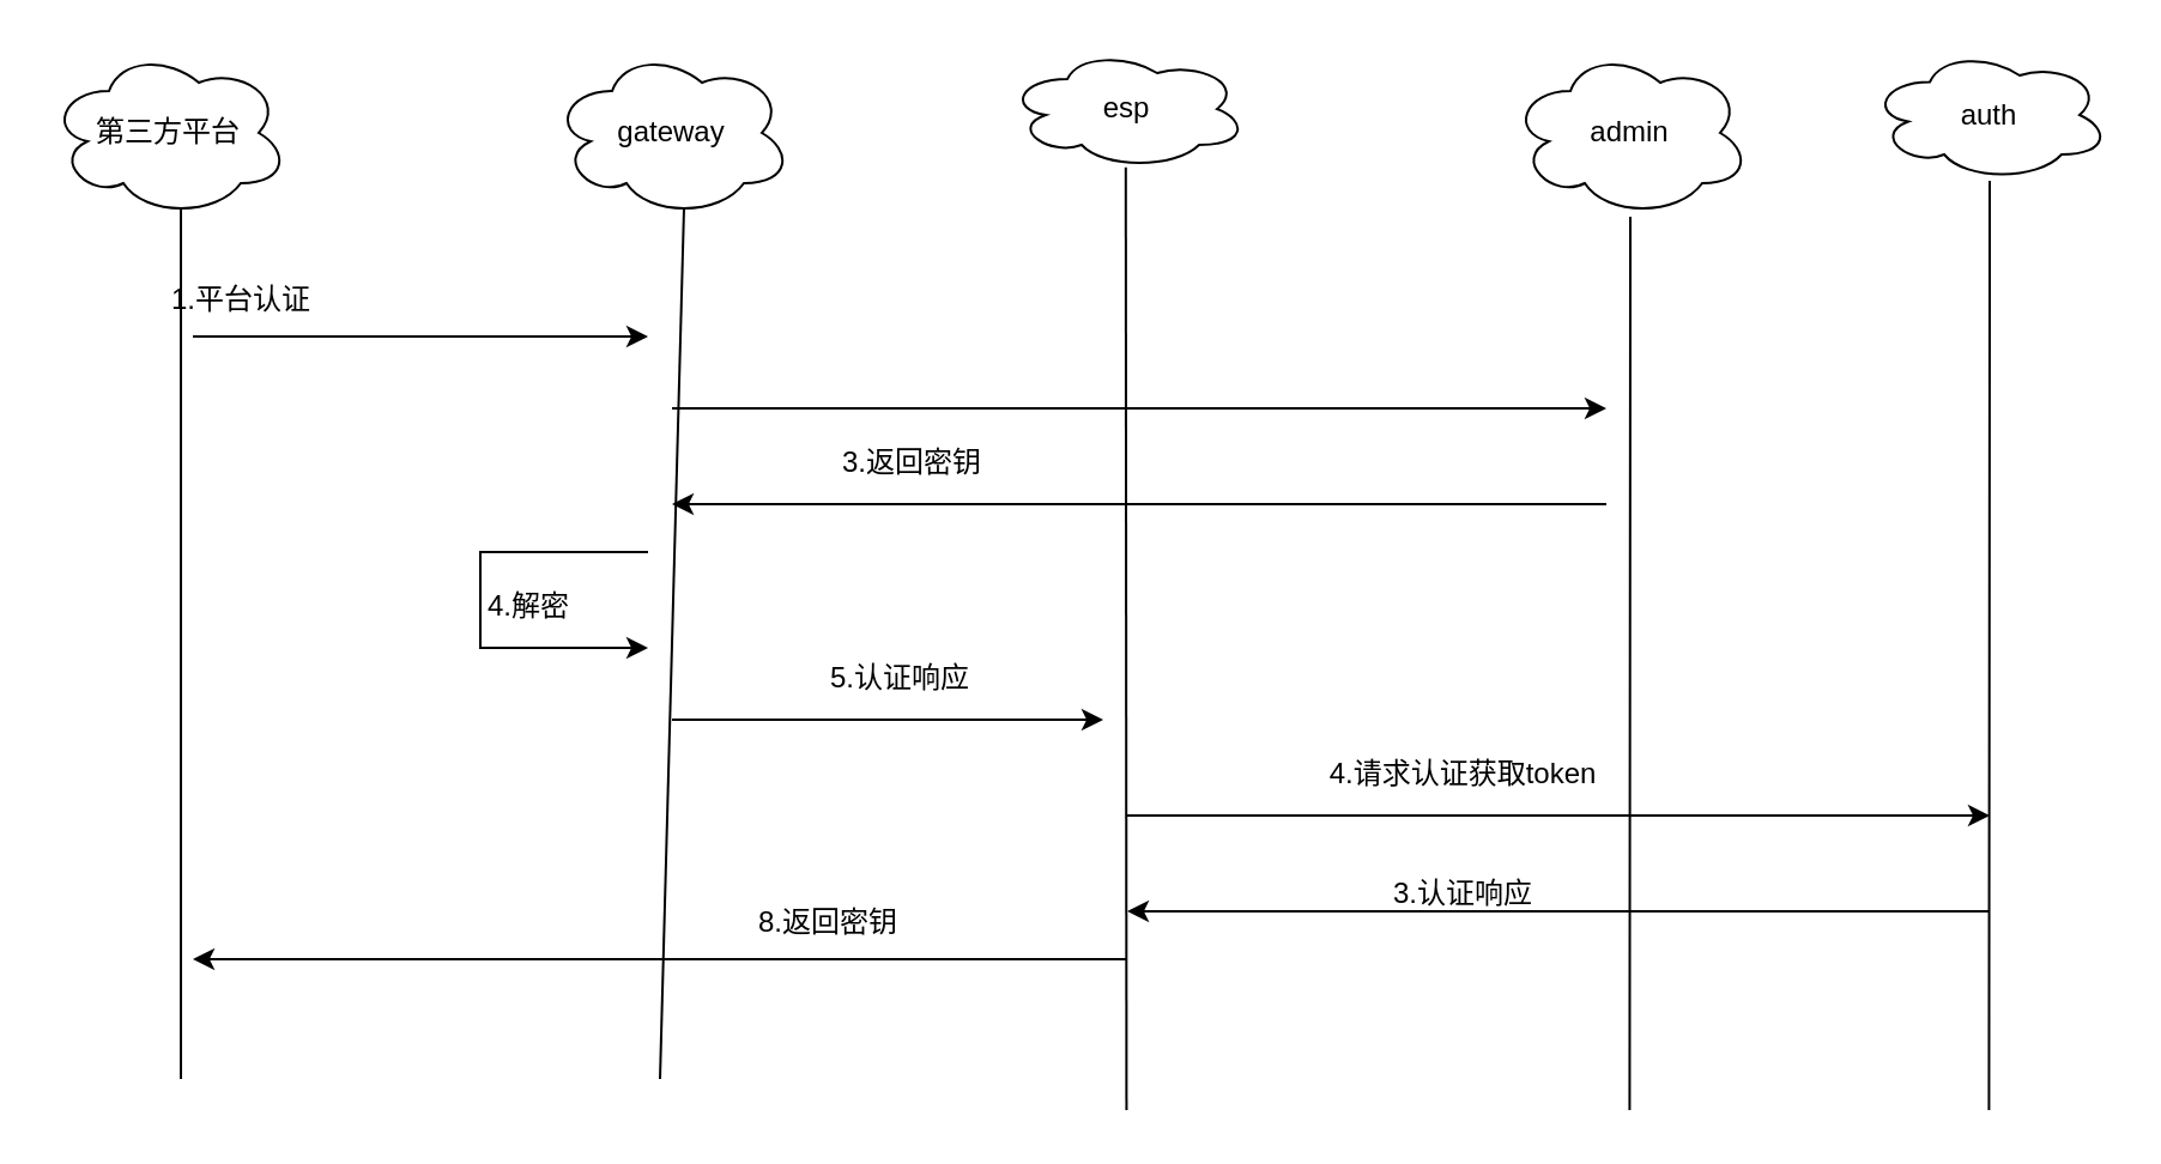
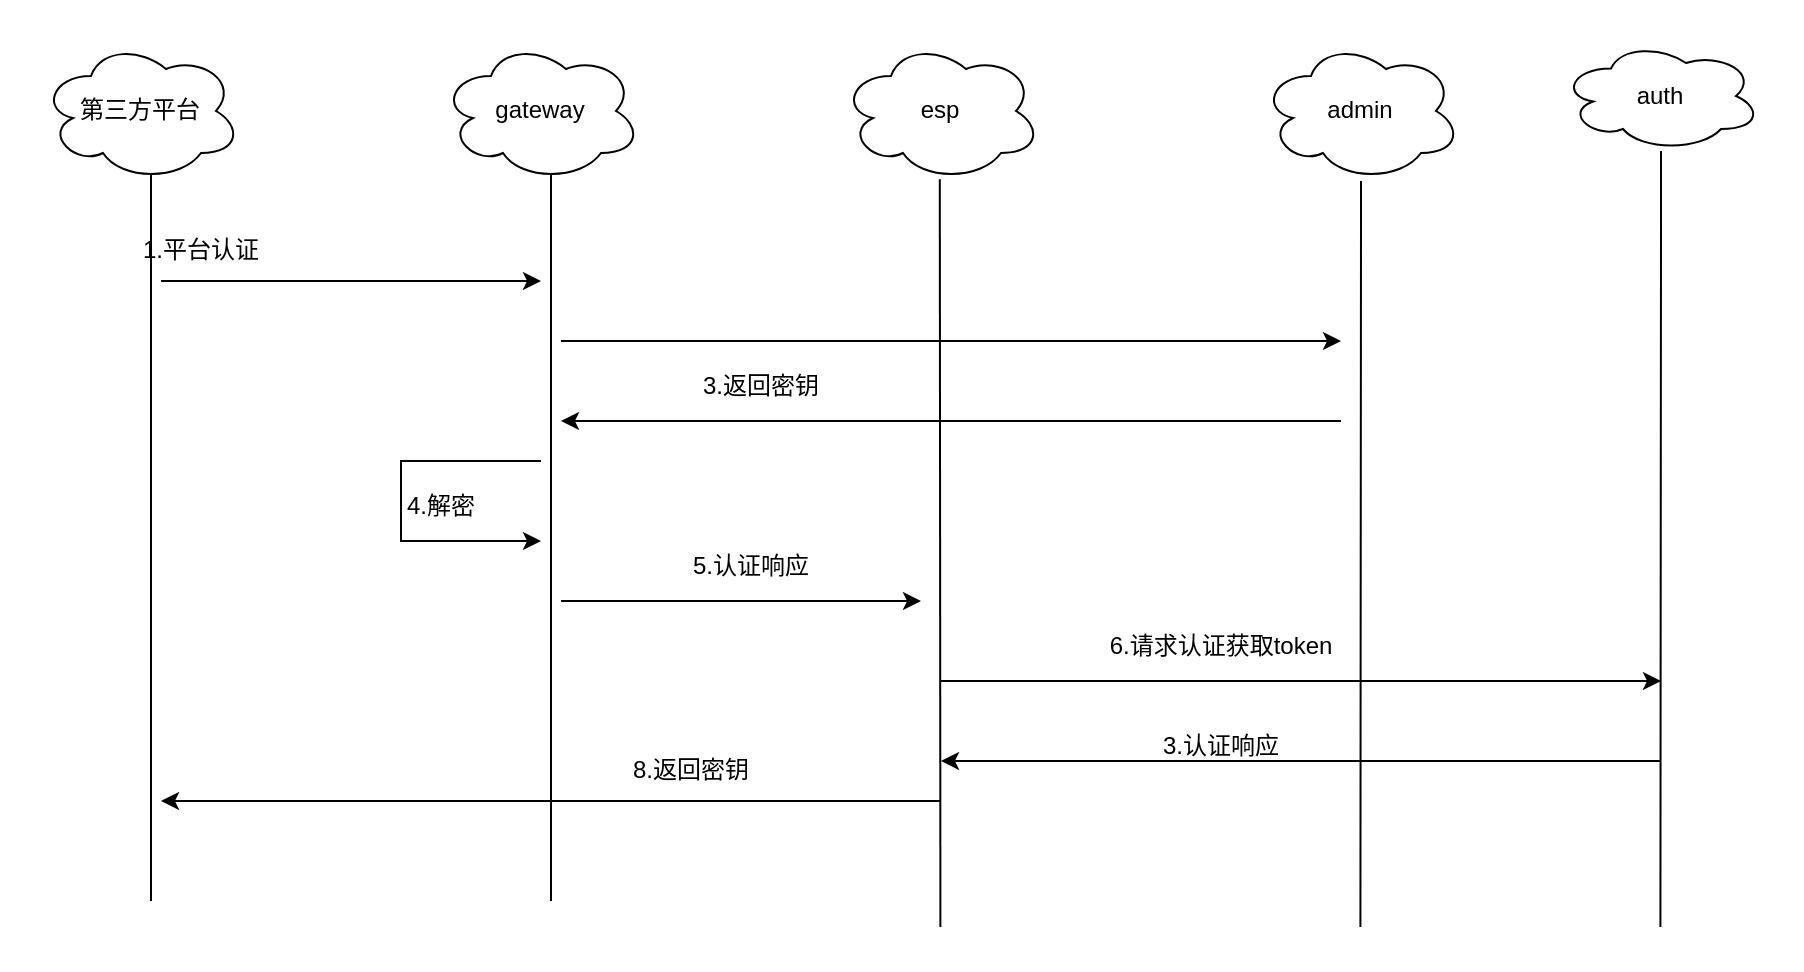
  <mxCell id="0" />
  <mxCell id="1" parent="0" />
  <mxCell id="2" value="第三方平台" style="ellipse;shape=cloud;whiteSpace=wrap;html=1;" vertex="1" parent="1"><mxGeometry x="20" y="20" width="100" height="70" as="geometry" /></mxCell>
- <mxCell id="3" value="esp" style="ellipse;shape=cloud;whiteSpace=wrap;html=1;" vertex="1" parent="1"><mxGeometry x="420" y="20" width="100" height="50" as="geometry" /></mxCell>
+ <mxCell id="3" value="esp" style="ellipse;shape=cloud;whiteSpace=wrap;html=1;" vertex="1" parent="1"><mxGeometry x="420" y="20" width="100" height="70" as="geometry" /></mxCell>
  <mxCell id="4" value="" style="endArrow=none;html=1;rounded=0;entryX=0.55;entryY=0.95;entryDx=0;entryDy=0;entryPerimeter=0;" edge="1" parent="1" target="2"><mxGeometry width="50" height="50" relative="1" as="geometry"><mxPoint x="75" y="450" as="sourcePoint" /><mxPoint x="180" y="190" as="targetPoint" /></mxGeometry></mxCell>
  <mxCell id="5" value="admin" style="ellipse;shape=cloud;whiteSpace=wrap;html=1;" vertex="1" parent="1"><mxGeometry x="630" y="20" width="100" height="70" as="geometry" /></mxCell>
- <mxCell id="6" value="gateway" style="ellipse;shape=cloud;whiteSpace=wrap;html=1;" vertex="1" parent="1"><mxGeometry x="230" y="20" width="100" height="70" as="geometry" /></mxCell>
+ <mxCell id="6" value="gateway" style="ellipse;shape=cloud;whiteSpace=wrap;html=1;" vertex="1" parent="1"><mxGeometry x="220" y="20" width="100" height="70" as="geometry" /></mxCell>
  <mxCell id="7" value="" style="endArrow=none;html=1;rounded=0;entryX=0.55;entryY=0.95;entryDx=0;entryDy=0;entryPerimeter=0;" edge="1" parent="1" target="6"><mxGeometry width="50" height="50" relative="1" as="geometry"><mxPoint x="275" y="450" as="sourcePoint" /><mxPoint x="280" y="90" as="targetPoint" /></mxGeometry></mxCell>
  <mxCell id="8" value="" style="endArrow=none;html=1;rounded=0;entryX=0.494;entryY=0.988;entryDx=0;entryDy=0;entryPerimeter=0;" edge="1" parent="1" target="3"><mxGeometry width="50" height="50" relative="1" as="geometry"><mxPoint x="469.71" y="463" as="sourcePoint" /><mxPoint x="469.71" y="100" as="targetPoint" /></mxGeometry></mxCell>
  <mxCell id="9" value="" style="endArrow=none;html=1;rounded=0;" edge="1" parent="1" target="5"><mxGeometry width="50" height="50" relative="1" as="geometry"><mxPoint x="679.71" y="463.01" as="sourcePoint" /><mxPoint x="680" y="90" as="targetPoint" /><Array as="points"><mxPoint x="680" y="110.01" /></Array></mxGeometry></mxCell>
  <mxCell id="10" value="" style="endArrow=classic;html=1;rounded=0;" edge="1" parent="1"><mxGeometry width="50" height="50" relative="1" as="geometry"><mxPoint x="80" y="140" as="sourcePoint" /><mxPoint x="270" y="140" as="targetPoint" /></mxGeometry></mxCell>
  <mxCell id="11" value="1.平台认证" style="text;html=1;align=center;verticalAlign=middle;resizable=0;points=[];autosize=1;strokeColor=none;fillColor=none;" vertex="1" parent="1"><mxGeometry x="60" y="110" width="80" height="30" as="geometry" /></mxCell>
  <mxCell id="12" value="" style="endArrow=classic;html=1;rounded=0;" edge="1" parent="1"><mxGeometry width="50" height="50" relative="1" as="geometry"><mxPoint x="280" y="170" as="sourcePoint" /><mxPoint x="670" y="170" as="targetPoint" /></mxGeometry></mxCell>
  <mxCell id="13" value="" style="endArrow=classic;html=1;rounded=0;" edge="1" parent="1"><mxGeometry width="50" height="50" relative="1" as="geometry"><mxPoint x="670" y="210" as="sourcePoint" /><mxPoint x="280" y="210" as="targetPoint" /></mxGeometry></mxCell>
  <mxCell id="14" value="3.返回密钥" style="text;html=1;align=center;verticalAlign=middle;resizable=0;points=[];autosize=1;strokeColor=none;fillColor=none;" vertex="1" parent="1"><mxGeometry x="340" y="178" width="80" height="30" as="geometry" /></mxCell>
  <mxCell id="15" value="" style="endArrow=classic;html=1;rounded=0;" edge="1" parent="1"><mxGeometry width="50" height="50" relative="1" as="geometry"><mxPoint x="270" y="230" as="sourcePoint" /><mxPoint x="270" y="270" as="targetPoint" /><Array as="points"><mxPoint x="200" y="230" /><mxPoint x="200" y="270" /></Array></mxGeometry></mxCell>
  <mxCell id="16" value="4.解密" style="text;html=1;align=center;verticalAlign=middle;resizable=0;points=[];autosize=1;strokeColor=none;fillColor=none;" vertex="1" parent="1"><mxGeometry x="190" y="238" width="60" height="30" as="geometry" /></mxCell>
  <mxCell id="17" value="" style="endArrow=classic;html=1;rounded=0;" edge="1" parent="1"><mxGeometry width="50" height="50" relative="1" as="geometry"><mxPoint x="280" y="300" as="sourcePoint" /><mxPoint x="460" y="300" as="targetPoint" /></mxGeometry></mxCell>
  <mxCell id="18" value="5.认证响应" style="text;html=1;align=center;verticalAlign=middle;resizable=0;points=[];autosize=1;strokeColor=none;fillColor=none;" vertex="1" parent="1"><mxGeometry x="310" y="268" width="130" height="30" as="geometry" /></mxCell>
  <mxCell id="19" value="auth" style="ellipse;shape=cloud;whiteSpace=wrap;html=1;" vertex="1" parent="1"><mxGeometry x="780" y="20" width="100" height="55" as="geometry" /></mxCell>
  <mxCell id="20" value="" style="endArrow=none;html=1;rounded=0;" edge="1" parent="1" target="19"><mxGeometry width="50" height="50" relative="1" as="geometry"><mxPoint x="829.71" y="463.01" as="sourcePoint" /><mxPoint x="830" y="90" as="targetPoint" /><Array as="points"><mxPoint x="830" y="110.01" /></Array></mxGeometry></mxCell>
  <mxCell id="21" value="" style="endArrow=classic;html=1;rounded=0;" edge="1" parent="1"><mxGeometry width="50" height="50" relative="1" as="geometry"><mxPoint x="470" y="340" as="sourcePoint" /><mxPoint x="830" y="340" as="targetPoint" /></mxGeometry></mxCell>
- <mxCell id="22" value="4.请求认证获取token" style="text;html=1;align=center;verticalAlign=middle;resizable=0;points=[];autosize=1;strokeColor=none;fillColor=none;" vertex="1" parent="1"><mxGeometry x="545" y="308" width="130" height="30" as="geometry" /></mxCell>
+ <mxCell id="22" value="6.请求认证获取token" style="text;html=1;align=center;verticalAlign=middle;resizable=0;points=[];autosize=1;strokeColor=none;fillColor=none;" vertex="1" parent="1"><mxGeometry x="545" y="308" width="130" height="30" as="geometry" /></mxCell>
  <mxCell id="23" value="" style="endArrow=classic;html=1;rounded=0;" edge="1" parent="1"><mxGeometry width="50" height="50" relative="1" as="geometry"><mxPoint x="830" y="380" as="sourcePoint" /><mxPoint x="470" y="380" as="targetPoint" /></mxGeometry></mxCell>
  <mxCell id="24" value="3.认证响应" style="text;html=1;align=center;verticalAlign=middle;resizable=0;points=[];autosize=1;strokeColor=none;fillColor=none;" vertex="1" parent="1"><mxGeometry x="570" y="358" width="80" height="30" as="geometry" /></mxCell>
  <mxCell id="25" value="" style="endArrow=classic;html=1;rounded=0;" edge="1" parent="1"><mxGeometry width="50" height="50" relative="1" as="geometry"><mxPoint x="470" y="400" as="sourcePoint" /><mxPoint x="80" y="400" as="targetPoint" /></mxGeometry></mxCell>
  <mxCell id="26" value="8.返回密钥" style="text;html=1;align=center;verticalAlign=middle;resizable=0;points=[];autosize=1;strokeColor=none;fillColor=none;" vertex="1" parent="1"><mxGeometry x="305" y="370" width="80" height="30" as="geometry" /></mxCell>
